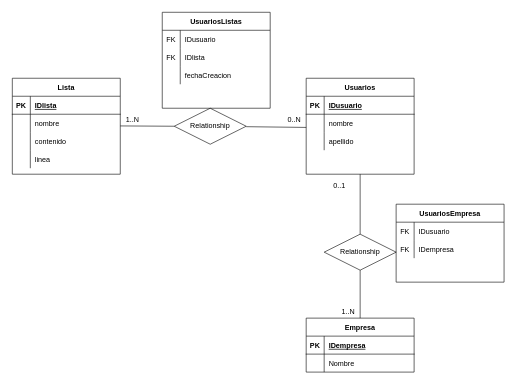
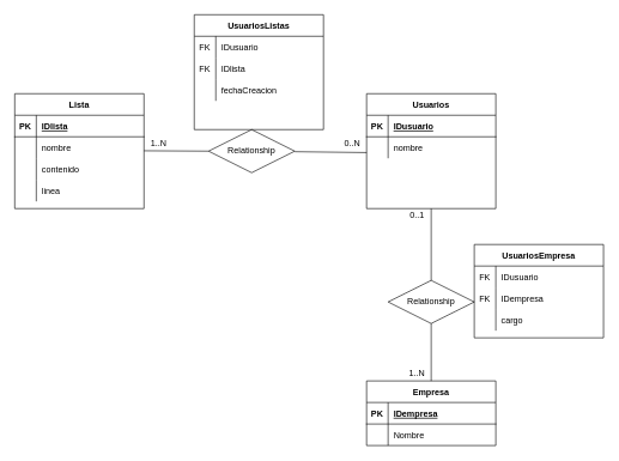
  <mxCell id="0" />
  <mxCell id="1" parent="0" />
  <mxCell id="2" value="Lista" style="shape=table;startSize=30;container=1;collapsible=1;childLayout=tableLayout;fixedRows=1;rowLines=0;fontStyle=1;align=center;resizeLast=1;" vertex="1" parent="1"><mxGeometry x="20" y="130" width="180" height="160" as="geometry" /></mxCell>
  <mxCell id="3" value="" style="shape=partialRectangle;collapsible=0;dropTarget=0;pointerEvents=0;fillColor=none;top=0;left=0;bottom=1;right=0;points=[[0,0.5],[1,0.5]];portConstraint=eastwest;" vertex="1" parent="2"><mxGeometry y="30" width="180" height="30" as="geometry" /></mxCell>
  <mxCell id="4" value="PK" style="shape=partialRectangle;connectable=0;fillColor=none;top=0;left=0;bottom=0;right=0;fontStyle=1;overflow=hidden;" vertex="1" parent="3"><mxGeometry width="30" height="30" as="geometry" /></mxCell>
  <mxCell id="5" value="IDlista" style="shape=partialRectangle;connectable=0;fillColor=none;top=0;left=0;bottom=0;right=0;align=left;spacingLeft=6;fontStyle=5;overflow=hidden;" vertex="1" parent="3"><mxGeometry x="30" width="150" height="30" as="geometry" /></mxCell>
  <mxCell id="6" value="" style="shape=partialRectangle;collapsible=0;dropTarget=0;pointerEvents=0;fillColor=none;top=0;left=0;bottom=0;right=0;points=[[0,0.5],[1,0.5]];portConstraint=eastwest;" vertex="1" parent="2"><mxGeometry y="60" width="180" height="30" as="geometry" /></mxCell>
  <mxCell id="7" value="" style="shape=partialRectangle;connectable=0;fillColor=none;top=0;left=0;bottom=0;right=0;editable=1;overflow=hidden;" vertex="1" parent="6"><mxGeometry width="30" height="30" as="geometry" /></mxCell>
  <mxCell id="8" value="nombre" style="shape=partialRectangle;connectable=0;fillColor=none;top=0;left=0;bottom=0;right=0;align=left;spacingLeft=6;overflow=hidden;" vertex="1" parent="6"><mxGeometry x="30" width="150" height="30" as="geometry" /></mxCell>
  <mxCell id="9" value="" style="shape=partialRectangle;collapsible=0;dropTarget=0;pointerEvents=0;fillColor=none;top=0;left=0;bottom=0;right=0;points=[[0,0.5],[1,0.5]];portConstraint=eastwest;" vertex="1" parent="2"><mxGeometry y="90" width="180" height="30" as="geometry" /></mxCell>
  <mxCell id="10" value="" style="shape=partialRectangle;connectable=0;fillColor=none;top=0;left=0;bottom=0;right=0;editable=1;overflow=hidden;" vertex="1" parent="9"><mxGeometry width="30" height="30" as="geometry" /></mxCell>
  <mxCell id="11" value="contenido" style="shape=partialRectangle;connectable=0;fillColor=none;top=0;left=0;bottom=0;right=0;align=left;spacingLeft=6;overflow=hidden;" vertex="1" parent="9"><mxGeometry x="30" width="150" height="30" as="geometry" /></mxCell>
  <mxCell id="12" value="" style="shape=partialRectangle;collapsible=0;dropTarget=0;pointerEvents=0;fillColor=none;top=0;left=0;bottom=0;right=0;points=[[0,0.5],[1,0.5]];portConstraint=eastwest;" vertex="1" parent="2"><mxGeometry y="120" width="180" height="30" as="geometry" /></mxCell>
  <mxCell id="13" value="" style="shape=partialRectangle;connectable=0;fillColor=none;top=0;left=0;bottom=0;right=0;editable=1;overflow=hidden;" vertex="1" parent="12"><mxGeometry width="30" height="30" as="geometry" /></mxCell>
  <mxCell id="14" value="linea" style="shape=partialRectangle;connectable=0;fillColor=none;top=0;left=0;bottom=0;right=0;align=left;spacingLeft=6;overflow=hidden;" vertex="1" parent="12"><mxGeometry x="30" width="150" height="30" as="geometry" /></mxCell>
  <mxCell id="15" value="Relationship" style="shape=rhombus;perimeter=rhombusPerimeter;whiteSpace=wrap;html=1;align=center;" vertex="1" parent="1"><mxGeometry x="290" y="180" width="120" height="60" as="geometry" /></mxCell>
  <mxCell id="16" value="Usuarios" style="shape=table;startSize=30;container=1;collapsible=1;childLayout=tableLayout;fixedRows=1;rowLines=0;fontStyle=1;align=center;resizeLast=1;" vertex="1" parent="1"><mxGeometry x="510" y="130" width="180" height="160" as="geometry" /></mxCell>
  <mxCell id="17" value="" style="shape=partialRectangle;collapsible=0;dropTarget=0;pointerEvents=0;fillColor=none;top=0;left=0;bottom=1;right=0;points=[[0,0.5],[1,0.5]];portConstraint=eastwest;" vertex="1" parent="16"><mxGeometry y="30" width="180" height="30" as="geometry" /></mxCell>
  <mxCell id="18" value="PK" style="shape=partialRectangle;connectable=0;fillColor=none;top=0;left=0;bottom=0;right=0;fontStyle=1;overflow=hidden;" vertex="1" parent="17"><mxGeometry width="30" height="30" as="geometry" /></mxCell>
  <mxCell id="19" value="IDusuario" style="shape=partialRectangle;connectable=0;fillColor=none;top=0;left=0;bottom=0;right=0;align=left;spacingLeft=6;fontStyle=5;overflow=hidden;" vertex="1" parent="17"><mxGeometry x="30" width="150" height="30" as="geometry" /></mxCell>
  <mxCell id="20" value="" style="shape=partialRectangle;collapsible=0;dropTarget=0;pointerEvents=0;fillColor=none;top=0;left=0;bottom=0;right=0;points=[[0,0.5],[1,0.5]];portConstraint=eastwest;" vertex="1" parent="16"><mxGeometry y="60" width="180" height="30" as="geometry" /></mxCell>
  <mxCell id="21" value="" style="shape=partialRectangle;connectable=0;fillColor=none;top=0;left=0;bottom=0;right=0;editable=1;overflow=hidden;" vertex="1" parent="20"><mxGeometry width="30" height="30" as="geometry" /></mxCell>
  <mxCell id="22" value="nombre" style="shape=partialRectangle;connectable=0;fillColor=none;top=0;left=0;bottom=0;right=0;align=left;spacingLeft=6;overflow=hidden;" vertex="1" parent="20"><mxGeometry x="30" width="150" height="30" as="geometry" /></mxCell>
  <mxCell id="23" value="" style="shape=partialRectangle;collapsible=0;dropTarget=0;pointerEvents=0;fillColor=none;top=0;left=0;bottom=0;right=0;points=[[0,0.5],[1,0.5]];portConstraint=eastwest;" vertex="1" parent="16"><mxGeometry y="90" width="180" height="30" as="geometry" /></mxCell>
  <mxCell id="24" value="" style="shape=partialRectangle;connectable=0;fillColor=none;top=0;left=0;bottom=0;right=0;editable=1;overflow=hidden;" vertex="1" parent="23"><mxGeometry width="30" height="30" as="geometry" /></mxCell>
- <mxCell id="25" value="apellido" style="shape=partialRectangle;connectable=0;fillColor=none;top=0;left=0;bottom=0;right=0;align=left;spacingLeft=6;overflow=hidden;" vertex="1" parent="23"><mxGeometry x="30" width="150" height="30" as="geometry" /></mxCell>
  <mxCell id="26" value="" style="shape=partialRectangle;collapsible=0;dropTarget=0;pointerEvents=0;fillColor=none;top=0;left=0;bottom=0;right=0;points=[[0,0.5],[1,0.5]];portConstraint=eastwest;" vertex="1" parent="16"><mxGeometry y="120" width="180" height="30" as="geometry" /></mxCell>
  <mxCell id="27" value="" style="shape=partialRectangle;connectable=0;fillColor=none;top=0;left=0;bottom=0;right=0;editable=1;overflow=hidden;" vertex="1" parent="26"><mxGeometry width="30" height="30" as="geometry" /></mxCell>
  <mxCell id="28" value="Empresa" style="shape=table;startSize=30;container=1;collapsible=1;childLayout=tableLayout;fixedRows=1;rowLines=0;fontStyle=1;align=center;resizeLast=1;" vertex="1" parent="1"><mxGeometry x="510" y="530" width="180" height="90" as="geometry" /></mxCell>
  <mxCell id="29" value="" style="shape=partialRectangle;collapsible=0;dropTarget=0;pointerEvents=0;fillColor=none;top=0;left=0;bottom=1;right=0;points=[[0,0.5],[1,0.5]];portConstraint=eastwest;" vertex="1" parent="28"><mxGeometry y="30" width="180" height="30" as="geometry" /></mxCell>
  <mxCell id="30" value="PK" style="shape=partialRectangle;connectable=0;fillColor=none;top=0;left=0;bottom=0;right=0;fontStyle=1;overflow=hidden;" vertex="1" parent="29"><mxGeometry width="30" height="30" as="geometry" /></mxCell>
  <mxCell id="31" value="IDempresa" style="shape=partialRectangle;connectable=0;fillColor=none;top=0;left=0;bottom=0;right=0;align=left;spacingLeft=6;fontStyle=5;overflow=hidden;" vertex="1" parent="29"><mxGeometry x="30" width="150" height="30" as="geometry" /></mxCell>
  <mxCell id="32" value="" style="shape=partialRectangle;collapsible=0;dropTarget=0;pointerEvents=0;fillColor=none;top=0;left=0;bottom=0;right=0;points=[[0,0.5],[1,0.5]];portConstraint=eastwest;" vertex="1" parent="28"><mxGeometry y="60" width="180" height="30" as="geometry" /></mxCell>
  <mxCell id="33" value="" style="shape=partialRectangle;connectable=0;fillColor=none;top=0;left=0;bottom=0;right=0;editable=1;overflow=hidden;" vertex="1" parent="32"><mxGeometry width="30" height="30" as="geometry" /></mxCell>
  <mxCell id="34" value="Nombre" style="shape=partialRectangle;connectable=0;fillColor=none;top=0;left=0;bottom=0;right=0;align=left;spacingLeft=6;overflow=hidden;" vertex="1" parent="32"><mxGeometry x="30" width="150" height="30" as="geometry" /></mxCell>
  <mxCell id="35" value="Relationship" style="shape=rhombus;perimeter=rhombusPerimeter;whiteSpace=wrap;html=1;align=center;" vertex="1" parent="1"><mxGeometry x="540" y="390" width="120" height="60" as="geometry" /></mxCell>
  <mxCell id="36" value="" style="endArrow=none;html=1;rounded=0;entryX=0;entryY=0.5;entryDx=0;entryDy=0;" edge="1" parent="1" target="15"><mxGeometry relative="1" as="geometry"><mxPoint x="200" y="209.5" as="sourcePoint" /><mxPoint x="280" y="210" as="targetPoint" /></mxGeometry></mxCell>
  <mxCell id="37" value="" style="endArrow=none;html=1;rounded=0;exitX=0.5;exitY=1;exitDx=0;exitDy=0;entryX=0.5;entryY=0;entryDx=0;entryDy=0;" edge="1" parent="1" source="16" target="35"><mxGeometry relative="1" as="geometry"><mxPoint x="400" y="420" as="sourcePoint" /><mxPoint x="560" y="420" as="targetPoint" /></mxGeometry></mxCell>
  <mxCell id="38" value="" style="endArrow=none;html=1;rounded=0;entryX=0.5;entryY=1;entryDx=0;entryDy=0;exitX=0.5;exitY=0;exitDx=0;exitDy=0;" edge="1" parent="1" source="28" target="35"><mxGeometry relative="1" as="geometry"><mxPoint x="400" y="420" as="sourcePoint" /><mxPoint x="560" y="420" as="targetPoint" /></mxGeometry></mxCell>
  <mxCell id="39" value="1..N" style="text;html=1;align=center;verticalAlign=middle;resizable=0;points=[];autosize=1;" vertex="1" parent="1"><mxGeometry x="200" y="190" width="40" height="20" as="geometry" /></mxCell>
- <mxCell id="40" value="0..1" style="text;html=1;align=center;verticalAlign=middle;resizable=0;points=[];autosize=1;" vertex="1" parent="1"><mxGeometry x="545" y="300" width="40" height="20" as="geometry" /></mxCell>
+ <mxCell id="40" value="0..1" style="text;html=1;align=center;verticalAlign=middle;resizable=0;points=[];autosize=1;" vertex="1" parent="1"><mxGeometry x="560" y="290" width="40" height="20" as="geometry" /></mxCell>
  <mxCell id="41" value="1..N" style="text;html=1;align=center;verticalAlign=middle;resizable=0;points=[];autosize=1;" vertex="1" parent="1"><mxGeometry x="560" y="510" width="40" height="20" as="geometry" /></mxCell>
  <mxCell id="42" value="0..N" style="text;html=1;align=center;verticalAlign=middle;resizable=0;points=[];autosize=1;" vertex="1" parent="1"><mxGeometry x="470" y="190" width="40" height="20" as="geometry" /></mxCell>
  <mxCell id="43" value="" style="endArrow=none;html=1;rounded=0;" edge="1" parent="1"><mxGeometry relative="1" as="geometry"><mxPoint x="410" y="210.75" as="sourcePoint" /><mxPoint x="510" y="212" as="targetPoint" /></mxGeometry></mxCell>
  <mxCell id="44" value="UsuariosEmpresa" style="shape=table;startSize=30;container=1;collapsible=1;childLayout=tableLayout;fixedRows=1;rowLines=0;fontStyle=1;align=center;resizeLast=1;" vertex="1" parent="1"><mxGeometry x="660" y="340" width="180" height="130" as="geometry" /></mxCell>
  <mxCell id="45" value="" style="shape=partialRectangle;collapsible=0;dropTarget=0;pointerEvents=0;fillColor=none;top=0;left=0;bottom=0;right=0;points=[[0,0.5],[1,0.5]];portConstraint=eastwest;" vertex="1" parent="44"><mxGeometry y="30" width="180" height="30" as="geometry" /></mxCell>
  <mxCell id="46" value="FK" style="shape=partialRectangle;connectable=0;fillColor=none;top=0;left=0;bottom=0;right=0;editable=1;overflow=hidden;" vertex="1" parent="45"><mxGeometry width="30" height="30" as="geometry" /></mxCell>
  <mxCell id="47" value="IDusuario" style="shape=partialRectangle;connectable=0;fillColor=none;top=0;left=0;bottom=0;right=0;align=left;spacingLeft=6;overflow=hidden;" vertex="1" parent="45"><mxGeometry x="30" width="150" height="30" as="geometry" /></mxCell>
  <mxCell id="48" value="" style="shape=partialRectangle;collapsible=0;dropTarget=0;pointerEvents=0;fillColor=none;top=0;left=0;bottom=0;right=0;points=[[0,0.5],[1,0.5]];portConstraint=eastwest;" vertex="1" parent="44"><mxGeometry y="60" width="180" height="30" as="geometry" /></mxCell>
  <mxCell id="49" value="FK" style="shape=partialRectangle;connectable=0;fillColor=none;top=0;left=0;bottom=0;right=0;editable=1;overflow=hidden;" vertex="1" parent="48"><mxGeometry width="30" height="30" as="geometry" /></mxCell>
  <mxCell id="50" value="IDempresa" style="shape=partialRectangle;connectable=0;fillColor=none;top=0;left=0;bottom=0;right=0;align=left;spacingLeft=6;overflow=hidden;" vertex="1" parent="48"><mxGeometry x="30" width="150" height="30" as="geometry" /></mxCell>
  <mxCell id="51" value="" style="shape=partialRectangle;collapsible=0;dropTarget=0;pointerEvents=0;fillColor=none;top=0;left=0;bottom=0;right=0;points=[[0,0.5],[1,0.5]];portConstraint=eastwest;" vertex="1" parent="44"><mxGeometry y="90" width="180" height="30" as="geometry" /></mxCell>
  <mxCell id="52" value="" style="shape=partialRectangle;connectable=0;fillColor=none;top=0;left=0;bottom=0;right=0;editable=1;overflow=hidden;" vertex="1" parent="51"><mxGeometry width="30" height="30" as="geometry" /></mxCell>
+ <mxCell id="53" value="cargo" style="shape=partialRectangle;connectable=0;fillColor=none;top=0;left=0;bottom=0;right=0;align=left;spacingLeft=6;overflow=hidden;" vertex="1" parent="51"><mxGeometry x="30" width="150" height="30" as="geometry" /></mxCell>
  <mxCell id="54" value="UsuariosListas" style="shape=table;startSize=30;container=1;collapsible=1;childLayout=tableLayout;fixedRows=1;rowLines=0;fontStyle=1;align=center;resizeLast=1;" vertex="1" parent="1"><mxGeometry x="270" y="20" width="180" height="160" as="geometry" /></mxCell>
  <mxCell id="55" value="" style="shape=partialRectangle;collapsible=0;dropTarget=0;pointerEvents=0;fillColor=none;top=0;left=0;bottom=0;right=0;points=[[0,0.5],[1,0.5]];portConstraint=eastwest;" vertex="1" parent="54"><mxGeometry y="30" width="180" height="30" as="geometry" /></mxCell>
  <mxCell id="56" value="FK" style="shape=partialRectangle;connectable=0;fillColor=none;top=0;left=0;bottom=0;right=0;editable=1;overflow=hidden;" vertex="1" parent="55"><mxGeometry width="30" height="30" as="geometry" /></mxCell>
  <mxCell id="57" value="IDusuario" style="shape=partialRectangle;connectable=0;fillColor=none;top=0;left=0;bottom=0;right=0;align=left;spacingLeft=6;overflow=hidden;" vertex="1" parent="55"><mxGeometry x="30" width="150" height="30" as="geometry" /></mxCell>
  <mxCell id="58" value="" style="shape=partialRectangle;collapsible=0;dropTarget=0;pointerEvents=0;fillColor=none;top=0;left=0;bottom=0;right=0;points=[[0,0.5],[1,0.5]];portConstraint=eastwest;" vertex="1" parent="54"><mxGeometry y="60" width="180" height="30" as="geometry" /></mxCell>
  <mxCell id="59" value="FK" style="shape=partialRectangle;connectable=0;fillColor=none;top=0;left=0;bottom=0;right=0;editable=1;overflow=hidden;" vertex="1" parent="58"><mxGeometry width="30" height="30" as="geometry" /></mxCell>
  <mxCell id="60" value="IDlista" style="shape=partialRectangle;connectable=0;fillColor=none;top=0;left=0;bottom=0;right=0;align=left;spacingLeft=6;overflow=hidden;" vertex="1" parent="58"><mxGeometry x="30" width="150" height="30" as="geometry" /></mxCell>
  <mxCell id="61" value="" style="shape=partialRectangle;collapsible=0;dropTarget=0;pointerEvents=0;fillColor=none;top=0;left=0;bottom=0;right=0;points=[[0,0.5],[1,0.5]];portConstraint=eastwest;" vertex="1" parent="54"><mxGeometry y="90" width="180" height="30" as="geometry" /></mxCell>
  <mxCell id="62" value="" style="shape=partialRectangle;connectable=0;fillColor=none;top=0;left=0;bottom=0;right=0;editable=1;overflow=hidden;" vertex="1" parent="61"><mxGeometry width="30" height="30" as="geometry" /></mxCell>
  <mxCell id="63" value="fechaCreacion" style="shape=partialRectangle;connectable=0;fillColor=none;top=0;left=0;bottom=0;right=0;align=left;spacingLeft=6;overflow=hidden;" vertex="1" parent="61"><mxGeometry x="30" width="150" height="30" as="geometry" /></mxCell>
  <mxCell id="64" value="" style="shape=partialRectangle;collapsible=0;dropTarget=0;pointerEvents=0;fillColor=none;top=0;left=0;bottom=0;right=0;points=[[0,0.5],[1,0.5]];portConstraint=eastwest;" vertex="1" parent="54"><mxGeometry y="120" width="180" height="30" as="geometry" /></mxCell>
  <mxCell id="65" value="" style="shape=partialRectangle;connectable=0;fillColor=none;top=0;left=0;bottom=0;right=0;editable=1;overflow=hidden;" vertex="1" parent="64"><mxGeometry width="30" height="30" as="geometry" /></mxCell>
